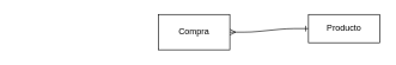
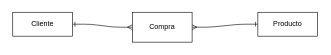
  <mxCell id="0" />
  <mxCell id="1" parent="0" />
+ <mxCell id="2" style="edgeStyle=entityRelationEdgeStyle;html=1;exitX=1;exitY=0.5;exitDx=0;exitDy=0;entryX=0;entryY=0.5;entryDx=0;entryDy=0;startArrow=ERone;startFill=0;endArrow=ERmany;endFill=0;" edge="1" parent="1" source="3" target="6"><mxGeometry relative="1" as="geometry" /></mxCell>
+ <mxCell id="3" value="Cliente" style="whiteSpace=wrap;html=1;align=center;" vertex="1" parent="1"><mxGeometry x="20" y="20" width="100" height="40" as="geometry" /></mxCell>
  <mxCell id="4" style="edgeStyle=entityRelationEdgeStyle;html=1;entryX=1;entryY=0.5;entryDx=0;entryDy=0;startArrow=ERone;startFill=0;endArrow=ERmany;endFill=0;" edge="1" parent="1" source="5" target="6"><mxGeometry relative="1" as="geometry" /></mxCell>
  <mxCell id="5" value="Producto" style="whiteSpace=wrap;html=1;align=center;" vertex="1" parent="1"><mxGeometry x="430" y="20" width="100" height="40" as="geometry" /></mxCell>
  <mxCell id="6" value="Compra" style="whiteSpace=wrap;html=1;align=center;" vertex="1" parent="1"><mxGeometry x="220" y="20" width="100" height="50" as="geometry" /></mxCell>
